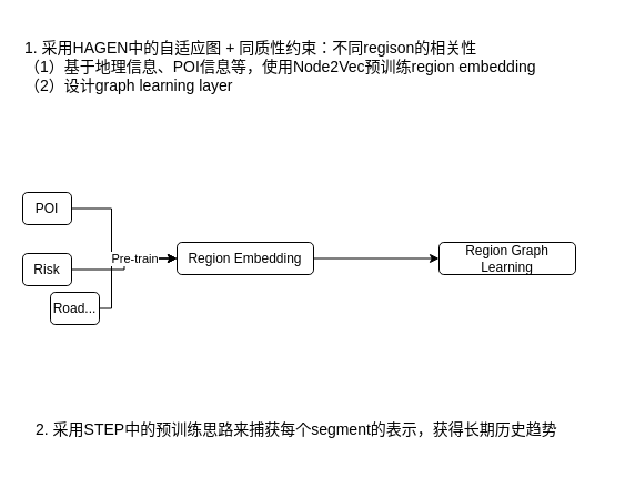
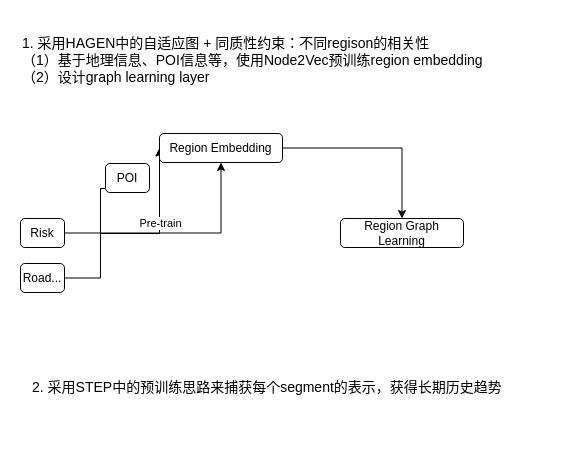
  <mxCell id="0" />
  <mxCell id="1" parent="0" />
  <mxCell id="2" value="&lt;font style=&quot;font-size: 14px;&quot;&gt;1. 采用HAGEN中的自适应图 + 同质性约束：不同regison的相关性&lt;br&gt;（1）基于地理信息、POI信息等，使用Node2Vec预训练region embedding&lt;br&gt;（2）设计graph learning layer&lt;br&gt;&lt;/font&gt;" style="text;html=1;strokeColor=none;fillColor=none;align=left;verticalAlign=middle;whiteSpace=wrap;rounded=0;" parent="1" vertex="1"><mxGeometry x="20" y="20" width="511" height="80" as="geometry" /></mxCell>
  <mxCell id="3" style="edgeStyle=orthogonalEdgeStyle;rounded=0;orthogonalLoop=1;jettySize=auto;html=1;entryX=0;entryY=0.5;entryDx=0;entryDy=0;" edge="1" parent="1" source="4" target="11"><mxGeometry relative="1" as="geometry"><Array as="points"><mxPoint x="100" y="188" /><mxPoint x="100" y="233" /></Array></mxGeometry></mxCell>
- <mxCell id="4" value="POI" style="rounded=1;whiteSpace=wrap;html=1;" vertex="1" parent="1"><mxGeometry x="20" y="173" width="44" height="29" as="geometry" /></mxCell>
+ <mxCell id="4" value="POI" style="rounded=1;whiteSpace=wrap;html=1;" vertex="1" parent="1"><mxGeometry x="105" y="163" width="44" height="29" as="geometry" /></mxCell>
  <mxCell id="5" style="edgeStyle=orthogonalEdgeStyle;rounded=0;orthogonalLoop=1;jettySize=auto;html=1;" edge="1" parent="1" source="6" target="11"><mxGeometry relative="1" as="geometry" /></mxCell>
- <mxCell id="6" value="Risk" style="rounded=1;whiteSpace=wrap;html=1;" vertex="1" parent="1"><mxGeometry x="20" y="228" width="44" height="29" as="geometry" /></mxCell>
+ <mxCell id="6" value="Risk" style="rounded=1;whiteSpace=wrap;html=1;" vertex="1" parent="1"><mxGeometry x="20" y="218" width="44" height="29" as="geometry" /></mxCell>
  <mxCell id="7" style="edgeStyle=orthogonalEdgeStyle;rounded=0;orthogonalLoop=1;jettySize=auto;html=1;entryX=0;entryY=0.5;entryDx=0;entryDy=0;" edge="1" parent="1" source="9" target="11"><mxGeometry relative="1" as="geometry"><Array as="points"><mxPoint x="100" y="278" /><mxPoint x="100" y="233" /></Array></mxGeometry></mxCell>
  <mxCell id="8" value="Pre-train" style="edgeLabel;html=1;align=center;verticalAlign=middle;resizable=0;points=[];" vertex="1" connectable="0" parent="7"><mxGeometry x="0.329" relative="1" as="geometry"><mxPoint as="offset" /></mxGeometry></mxCell>
- <mxCell id="9" value="Road..." style="rounded=1;whiteSpace=wrap;html=1;" vertex="1" parent="1"><mxGeometry x="45" y="263" width="44" height="29" as="geometry" /></mxCell>
+ <mxCell id="9" value="Road..." style="rounded=1;whiteSpace=wrap;html=1;" vertex="1" parent="1"><mxGeometry x="20" y="263" width="44" height="29" as="geometry" /></mxCell>
  <mxCell id="10" style="edgeStyle=orthogonalEdgeStyle;rounded=0;orthogonalLoop=1;jettySize=auto;html=1;" edge="1" parent="1" source="11" target="12"><mxGeometry relative="1" as="geometry" /></mxCell>
- <mxCell id="11" value="Region Embedding" style="rounded=1;whiteSpace=wrap;html=1;" vertex="1" parent="1"><mxGeometry x="159" y="218" width="123" height="29" as="geometry" /></mxCell>
- <mxCell id="12" value="Region Graph Learning" style="rounded=1;whiteSpace=wrap;html=1;" vertex="1" parent="1"><mxGeometry x="395" y="218" width="123" height="29" as="geometry" /></mxCell>
+ <mxCell id="11" value="Region Embedding" style="rounded=1;whiteSpace=wrap;html=1;" vertex="1" parent="1"><mxGeometry x="159" y="133" width="123" height="29" as="geometry" /></mxCell>
+ <mxCell id="12" value="Region Graph Learning" style="rounded=1;whiteSpace=wrap;html=1;" vertex="1" parent="1"><mxGeometry x="340" y="218" width="123" height="29" as="geometry" /></mxCell>
  <mxCell id="13" value="&lt;font style=&quot;font-size: 14px;&quot;&gt;2. 采用STEP中的预训练思路来捕获每个segment的表示，获得长期历史趋势&lt;br&gt;&lt;/font&gt;" style="text;html=1;strokeColor=none;fillColor=none;align=left;verticalAlign=middle;whiteSpace=wrap;rounded=0;" vertex="1" parent="1"><mxGeometry x="30" y="347" width="511" height="80" as="geometry" /></mxCell>
